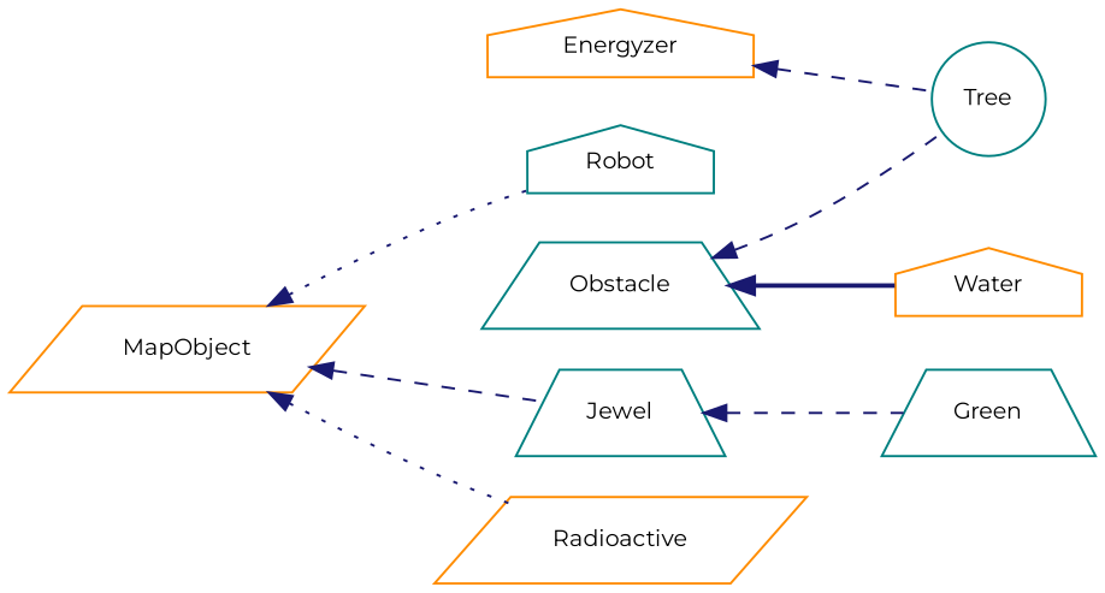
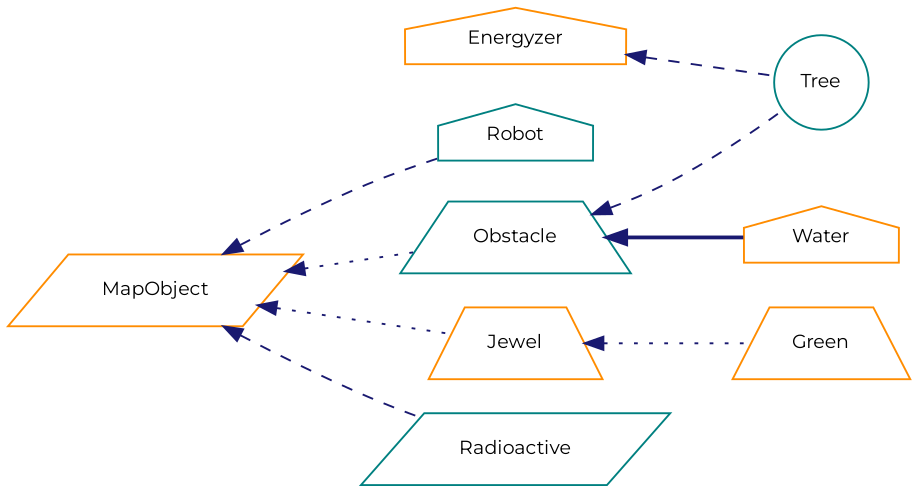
  digraph {
    fontname=Montserrat
    rankdir=LR
    node [color=darkorange fillcolor=white fontname=Montserrat fontsize=10 shape=house style=filled]
    edge [color=midnightblue dir=back fontname=Montserrat fontsize=10 labelfontname=Helvetica labelfontsize=10 style=dashed]
    n1 [height=0.2 label=Energyzer width=0.4]
    n2 [color=teal height=0.2 label=Tree shape=circle width=0.4]
    n3 [height=0.2 label=MapObject shape=parallelogram width=0.4]
-   n4 [color=teal height=0.2 label=Jewel shape=trapezium width=0.4]
+   n4 [height=0.2 label=Jewel shape=trapezium width=0.4]
    n5 [color=teal height=0.2 label=Obstacle shape=trapezium width=0.4]
-   n6 [height=0.2 label=Radioactive shape=parallelogram width=0.4]
+   n6 [color=teal height=0.2 label=Radioactive shape=parallelogram width=0.4]
    n7 [color=teal height=0.2 label=Robot width=0.4]
-   n8 [color=teal height=0.2 label=Green shape=trapezium width=0.4]
+   n8 [height=0.2 label=Green shape=trapezium width=0.4]
    n9 [height=0.2 label=Water width=0.4]
    n1 -> n2
-   n3 -> n4
-   n3 -> n6 [style=dotted]
-   n3 -> n7 [style=dotted]
-   n4 -> n8
+   n3 -> n4 [style=dotted]
+   n3 -> n5 [style=dotted]
+   n3 -> n6
+   n3 -> n7
+   n4 -> n8 [style=dotted]
    n5 -> n2
    n5 -> n9 [style=bold]
  }
